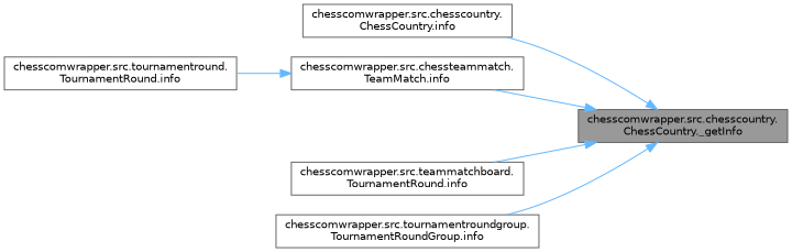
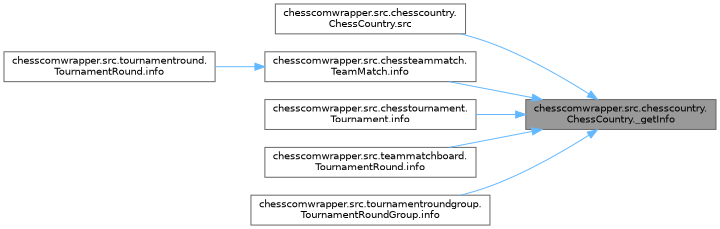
  digraph {
    rankdir=RL
    node [color=grey40 fillcolor=white fontname=Helvetica fontsize=10 shape=box style=filled]
    edge [color=steelblue1 dir=back fontname=Helvetica fontsize=10 labelfontname=Helvetica labelfontsize=10 style=solid]
    n1 [color=gray40 fillcolor=grey60 fontcolor=black height=0.2 label="chesscomwrapper.src.chesscountry.\lChessCountry._getInfo" width=0.4]
-   n2 [height=0.2 label="chesscomwrapper.src.chesscountry.\lChessCountry.info" width=0.4]
+   n2 [height=0.2 label="chesscomwrapper.src.chesscountry.\lChessCountry.src" width=0.4]
    n3 [height=0.2 label="chesscomwrapper.src.chessteammatch.\lTeamMatch.info" width=0.4]
+   n4 [height=0.2 label="chesscomwrapper.src.chesstournament.\lTournament.info" width=0.4]
    n5 [height=0.2 label="chesscomwrapper.src.teammatchboard.\lTournamentRound.info" width=0.4]
    n6 [height=0.2 label="chesscomwrapper.src.tournamentroundgroup.\lTournamentRoundGroup.info" width=0.4]
    n7 [height=0.2 label="chesscomwrapper.src.tournamentround.\lTournamentRound.info" width=0.4]
    n1 -> n2
    n1 -> n3
+   n1 -> n4
    n1 -> n5
    n1 -> n6
    n3 -> n7
  }
